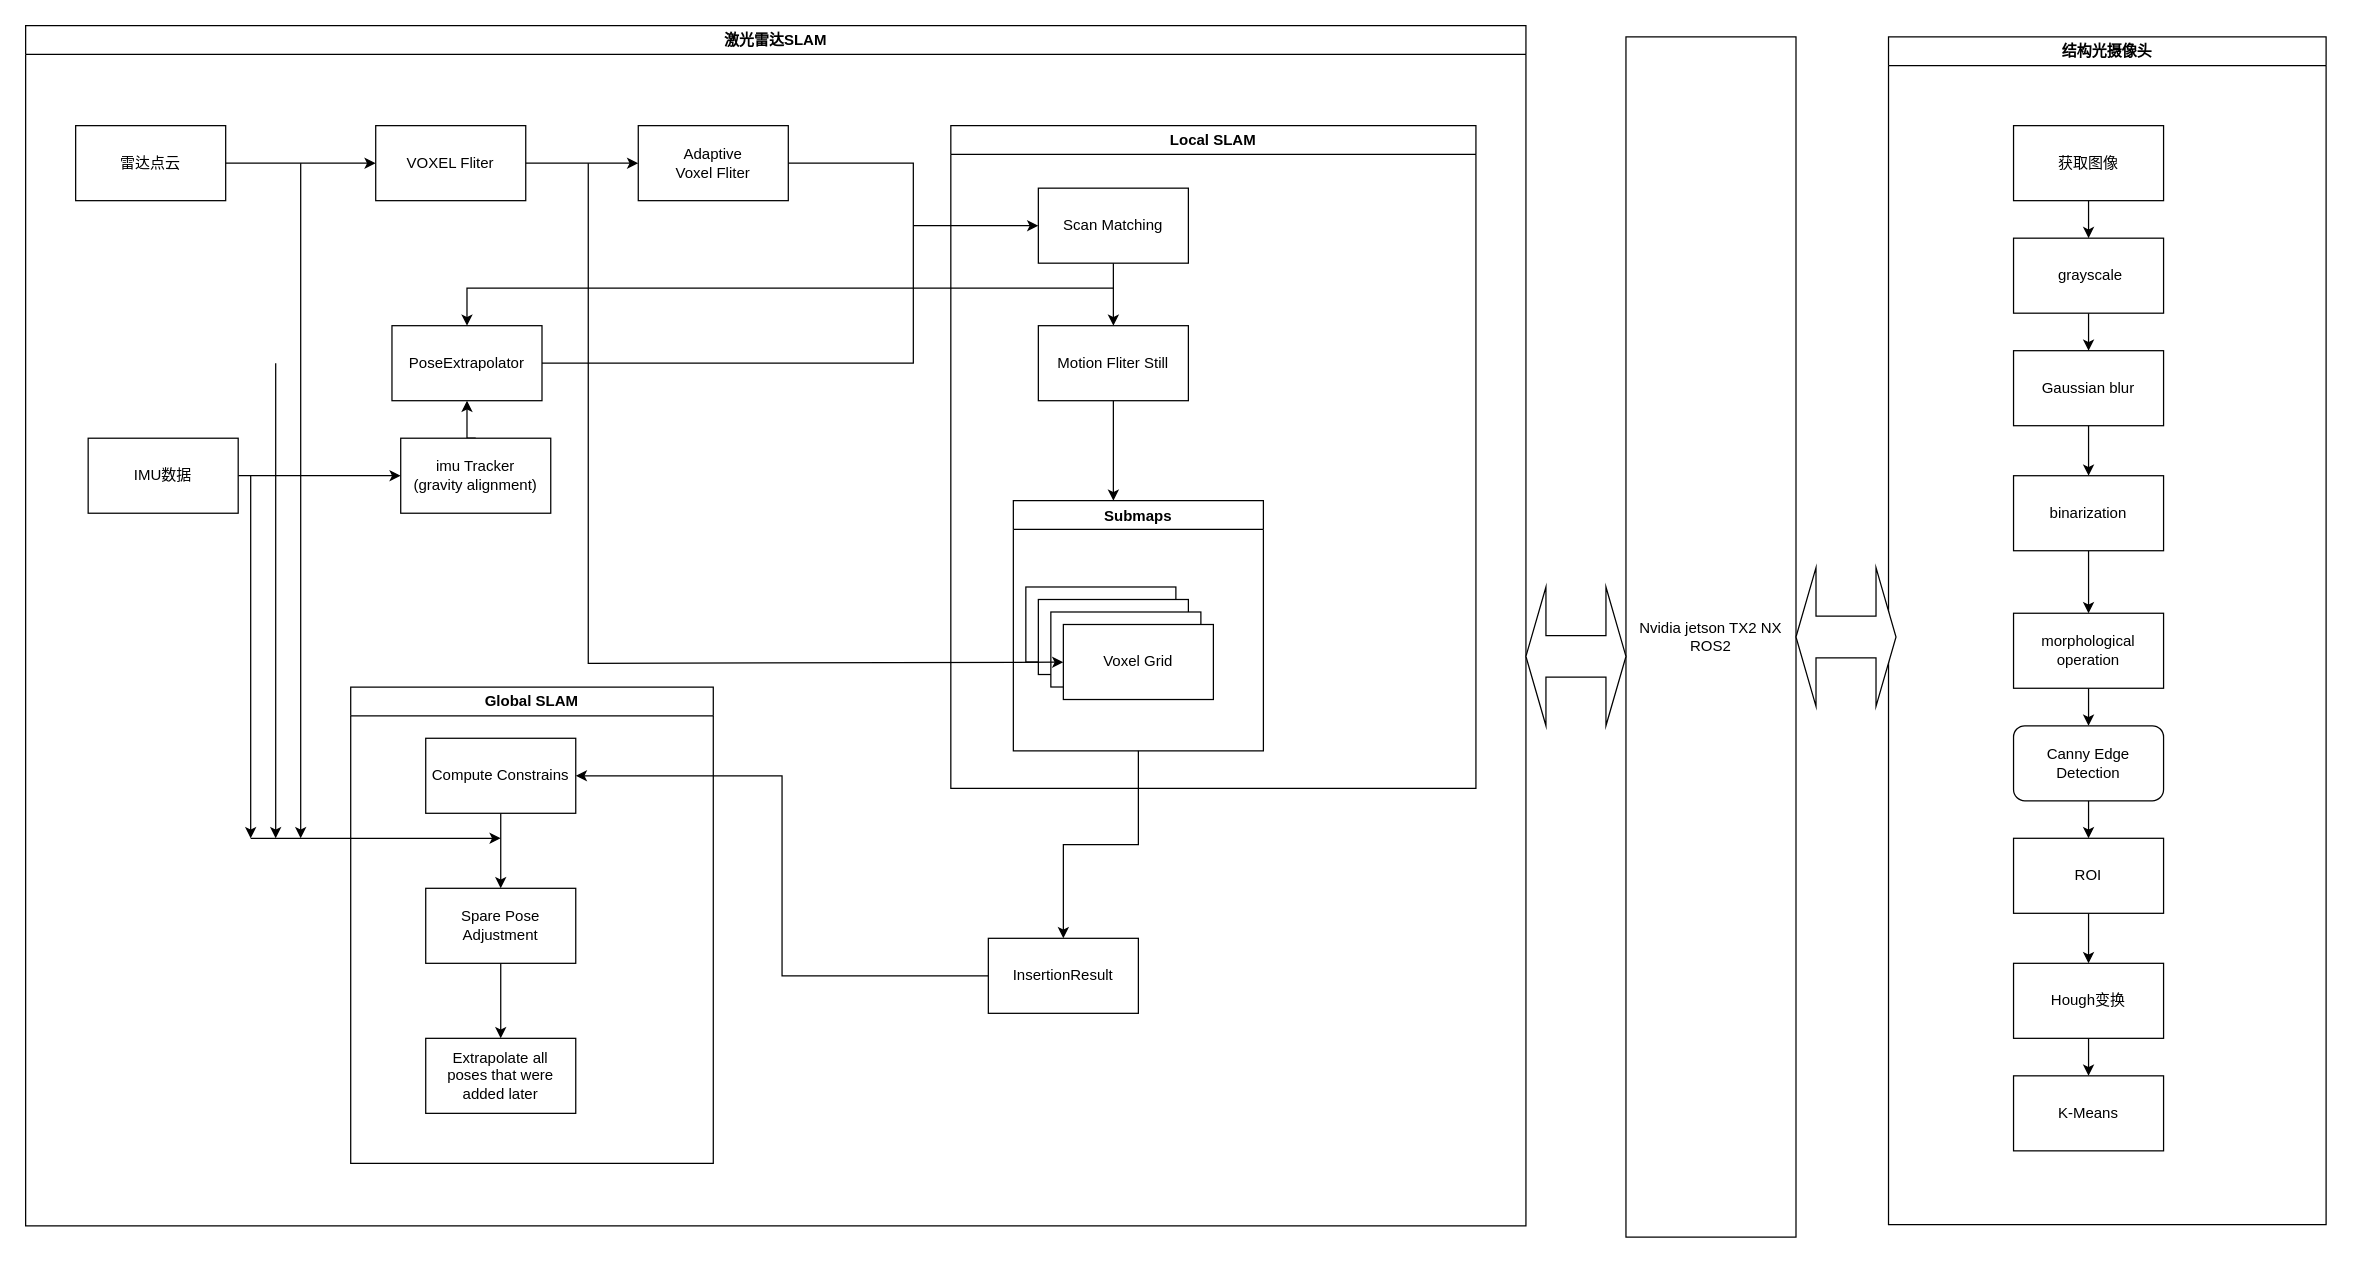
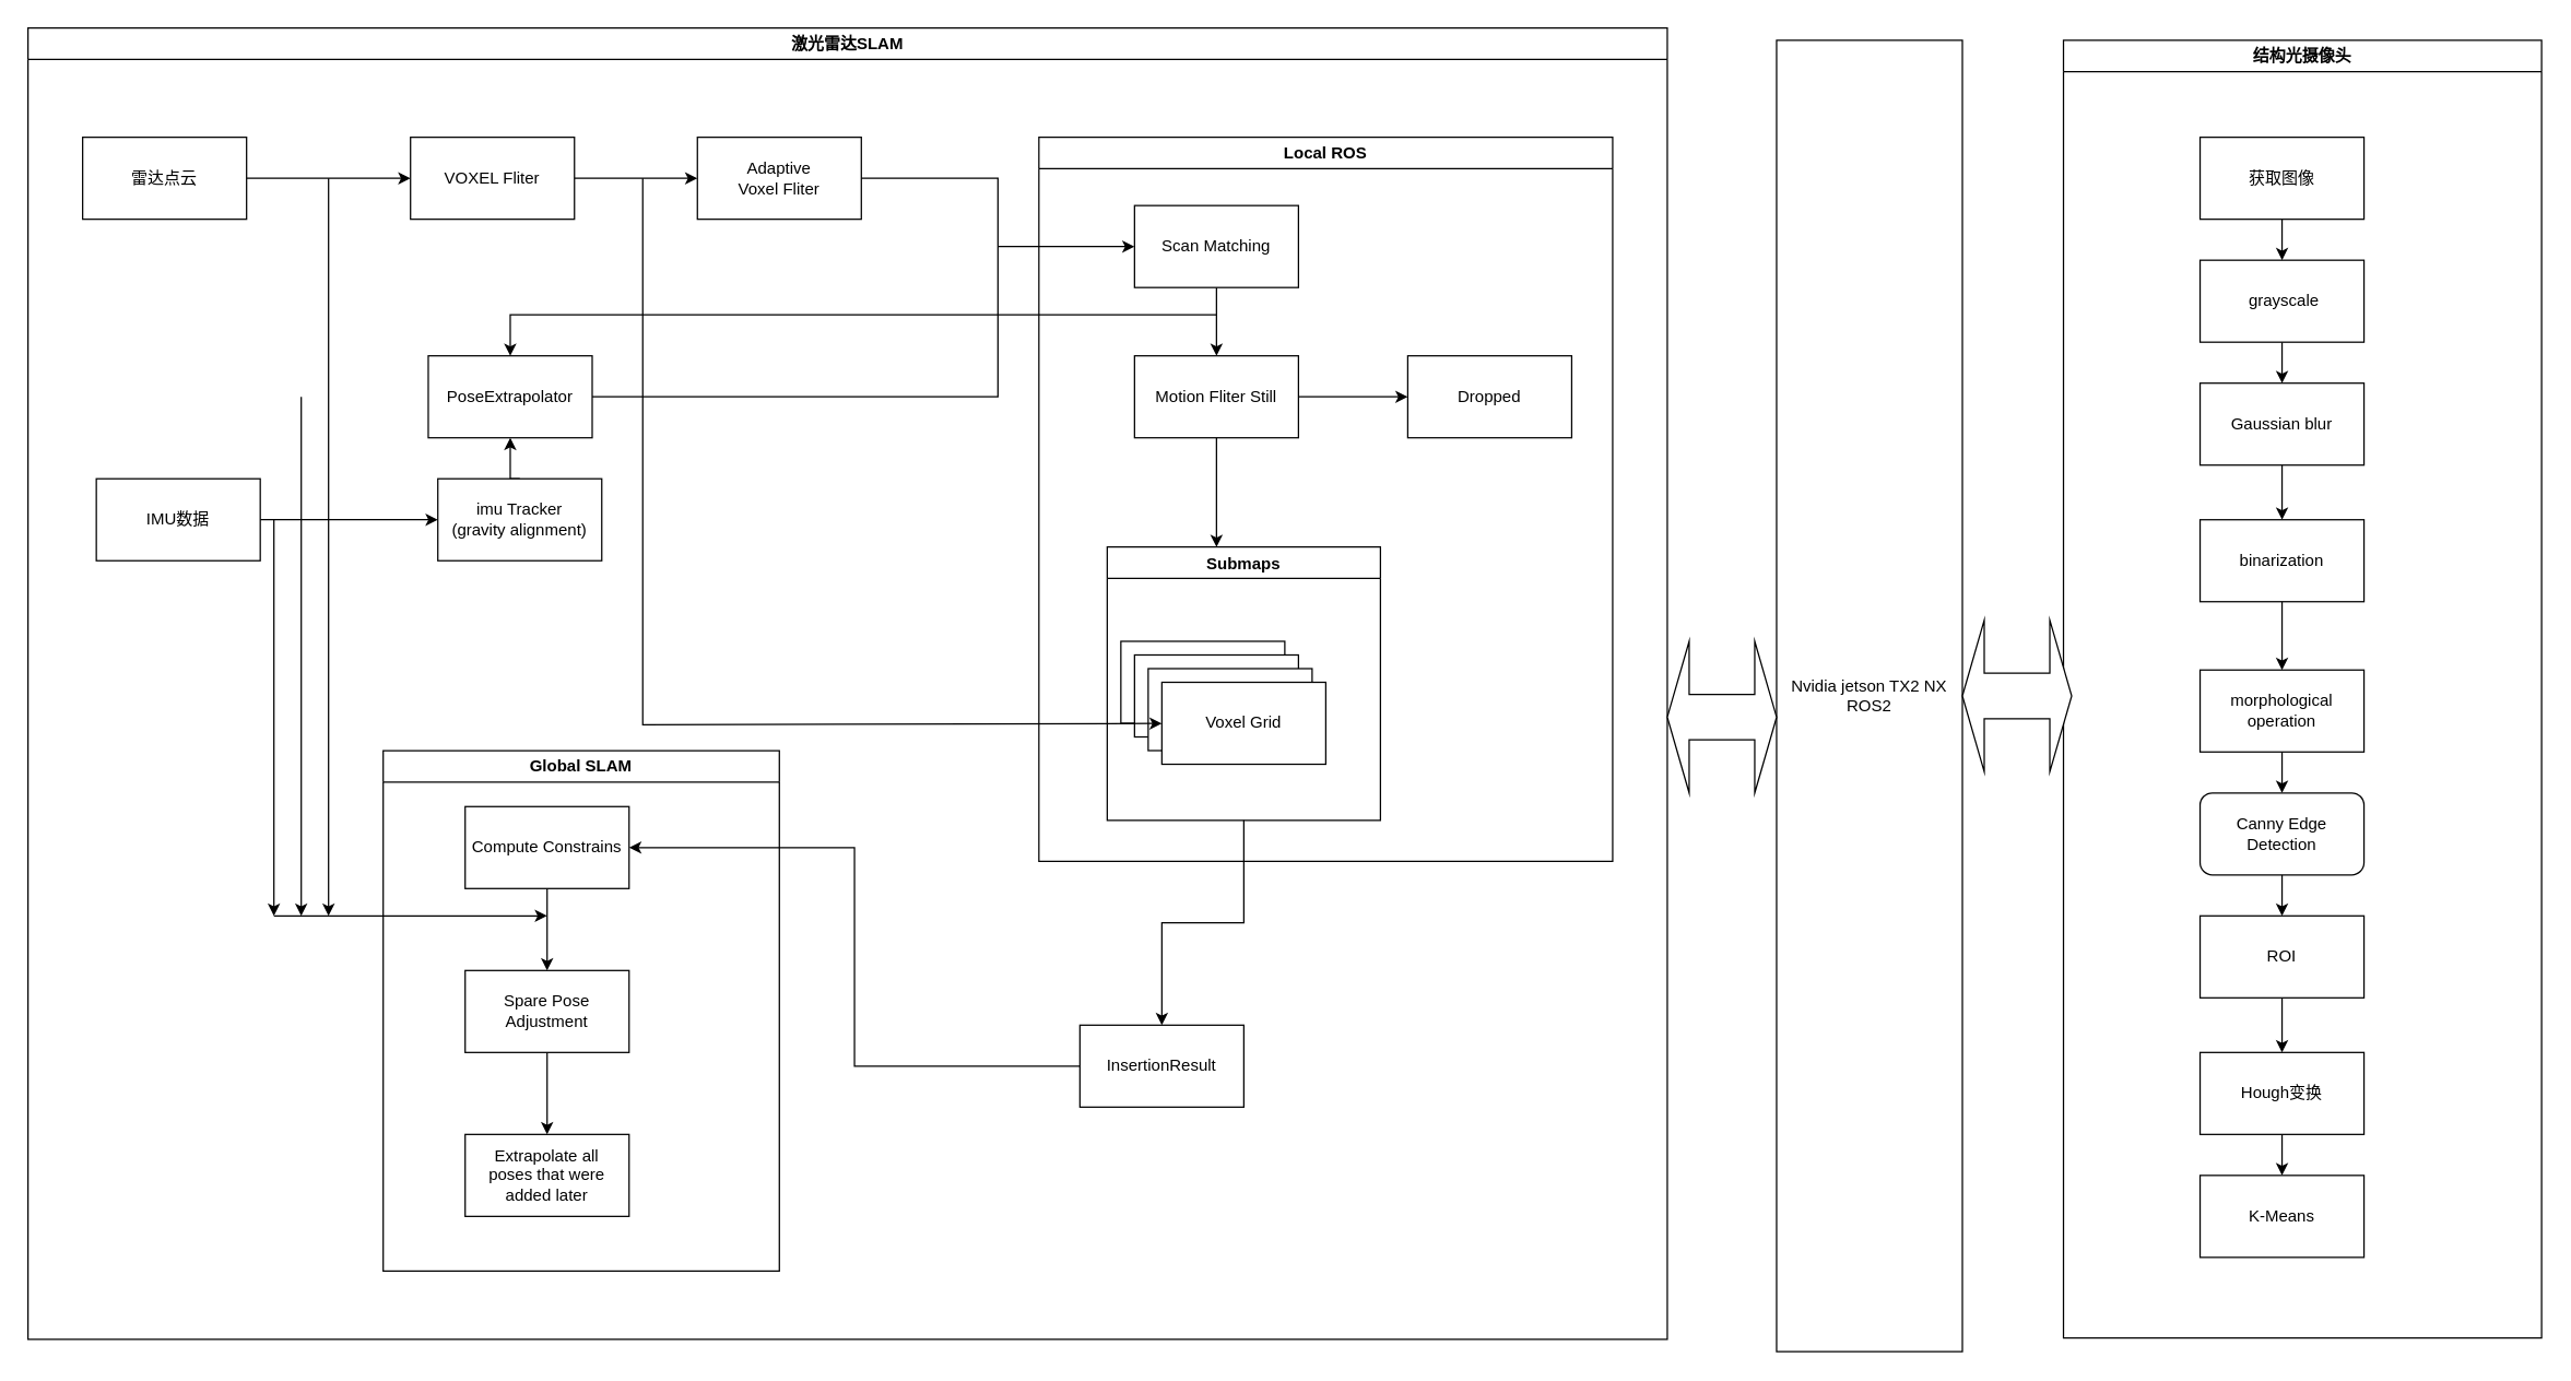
  <mxCell id="0" />
  <mxCell id="1" parent="0" />
  <mxCell id="2" value="Nvidia jetson TX2 NX&lt;div&gt;&lt;div&gt;ROS2&lt;/div&gt;&lt;/div&gt;" style="rounded=0;whiteSpace=wrap;html=1;" vertex="1" parent="1"><mxGeometry x="1300" y="29" width="136" height="960" as="geometry" /></mxCell>
  <mxCell id="3" value="激光雷达SLAM" style="swimlane;whiteSpace=wrap;html=1;" vertex="1" parent="1"><mxGeometry x="20" y="20" width="1200" height="960" as="geometry" /></mxCell>
  <mxCell id="4" value="结构光摄像头" style="swimlane;whiteSpace=wrap;html=1;" vertex="1" parent="1"><mxGeometry x="1510" y="29" width="350" height="950" as="geometry" /></mxCell>
  <mxCell id="5" value="" style="edgeStyle=orthogonalEdgeStyle;rounded=0;orthogonalLoop=1;jettySize=auto;html=1;" edge="1" parent="4" source="6" target="8"><mxGeometry relative="1" as="geometry" /></mxCell>
  <mxCell id="6" value="获取图像" style="rounded=0;whiteSpace=wrap;html=1;" vertex="1" parent="4"><mxGeometry x="100" y="71" width="120" height="60" as="geometry" /></mxCell>
  <mxCell id="7" value="" style="edgeStyle=orthogonalEdgeStyle;rounded=0;orthogonalLoop=1;jettySize=auto;html=1;" edge="1" parent="4" source="8" target="10"><mxGeometry relative="1" as="geometry" /></mxCell>
  <mxCell id="8" value="&amp;nbsp;grayscale" style="whiteSpace=wrap;html=1;rounded=0;" vertex="1" parent="4"><mxGeometry x="100" y="161" width="120" height="60" as="geometry" /></mxCell>
  <mxCell id="9" value="" style="edgeStyle=orthogonalEdgeStyle;rounded=0;orthogonalLoop=1;jettySize=auto;html=1;" edge="1" parent="4" source="10" target="12"><mxGeometry relative="1" as="geometry" /></mxCell>
  <mxCell id="10" value="Gaussian blur" style="whiteSpace=wrap;html=1;rounded=0;" vertex="1" parent="4"><mxGeometry x="100" y="251" width="120" height="60" as="geometry" /></mxCell>
  <mxCell id="11" value="" style="edgeStyle=orthogonalEdgeStyle;rounded=0;orthogonalLoop=1;jettySize=auto;html=1;" edge="1" parent="4" source="12" target="14"><mxGeometry relative="1" as="geometry" /></mxCell>
  <mxCell id="12" value="binarization" style="whiteSpace=wrap;html=1;rounded=0;" vertex="1" parent="4"><mxGeometry x="100" y="351" width="120" height="60" as="geometry" /></mxCell>
  <mxCell id="13" value="" style="edgeStyle=orthogonalEdgeStyle;rounded=0;orthogonalLoop=1;jettySize=auto;html=1;" edge="1" parent="4" source="14" target="16"><mxGeometry relative="1" as="geometry" /></mxCell>
  <mxCell id="14" value="morphological operation" style="whiteSpace=wrap;html=1;rounded=0;" vertex="1" parent="4"><mxGeometry x="100" y="461" width="120" height="60" as="geometry" /></mxCell>
  <mxCell id="15" value="" style="edgeStyle=orthogonalEdgeStyle;rounded=0;orthogonalLoop=1;jettySize=auto;html=1;" edge="1" parent="4" source="16" target="18"><mxGeometry relative="1" as="geometry" /></mxCell>
  <mxCell id="16" value="Canny Edge Detection" style="whiteSpace=wrap;html=1;rounded=1;" vertex="1" parent="4"><mxGeometry x="100" y="551" width="120" height="60" as="geometry" /></mxCell>
  <mxCell id="17" style="edgeStyle=orthogonalEdgeStyle;rounded=0;orthogonalLoop=1;jettySize=auto;html=1;entryX=0.5;entryY=0;entryDx=0;entryDy=0;" edge="1" parent="4" source="18" target="21"><mxGeometry relative="1" as="geometry" /></mxCell>
  <mxCell id="18" value="ROI" style="whiteSpace=wrap;html=1;rounded=0;" vertex="1" parent="4"><mxGeometry x="100" y="641" width="120" height="60" as="geometry" /></mxCell>
  <mxCell id="19" value="K-Means" style="whiteSpace=wrap;html=1;rounded=0;" vertex="1" parent="4"><mxGeometry x="100" y="831" width="120" height="60" as="geometry" /></mxCell>
  <mxCell id="20" style="edgeStyle=orthogonalEdgeStyle;rounded=0;orthogonalLoop=1;jettySize=auto;html=1;entryX=0.5;entryY=0;entryDx=0;entryDy=0;" edge="1" parent="4" source="21" target="19"><mxGeometry relative="1" as="geometry" /></mxCell>
  <mxCell id="21" value="Hough变换" style="whiteSpace=wrap;html=1;rounded=0;" vertex="1" parent="4"><mxGeometry x="100" y="741" width="120" height="60" as="geometry" /></mxCell>
  <mxCell id="22" style="edgeStyle=orthogonalEdgeStyle;rounded=0;orthogonalLoop=1;jettySize=auto;html=1;" edge="1" parent="1" source="23" target="27"><mxGeometry relative="1" as="geometry"><mxPoint x="320" y="130" as="targetPoint" /></mxGeometry></mxCell>
  <mxCell id="23" value="雷达点云" style="rounded=0;whiteSpace=wrap;html=1;" vertex="1" parent="1"><mxGeometry x="60" y="100" width="120" height="60" as="geometry" /></mxCell>
  <mxCell id="24" style="edgeStyle=orthogonalEdgeStyle;rounded=0;orthogonalLoop=1;jettySize=auto;html=1;" edge="1" parent="1" source="25" target="30"><mxGeometry relative="1" as="geometry"><mxPoint x="300" y="310" as="targetPoint" /></mxGeometry></mxCell>
  <mxCell id="25" value="IMU数据" style="rounded=0;whiteSpace=wrap;html=1;" vertex="1" parent="1"><mxGeometry x="70" y="350" width="120" height="60" as="geometry" /></mxCell>
  <mxCell id="26" style="edgeStyle=orthogonalEdgeStyle;rounded=0;orthogonalLoop=1;jettySize=auto;html=1;" edge="1" parent="1" source="27" target="28"><mxGeometry relative="1" as="geometry"><mxPoint x="490" y="130" as="targetPoint" /></mxGeometry></mxCell>
  <mxCell id="27" value="VOXEL Fliter" style="rounded=0;whiteSpace=wrap;html=1;" vertex="1" parent="1"><mxGeometry x="300" y="100" width="120" height="60" as="geometry" /></mxCell>
  <mxCell id="28" value="Adaptive&lt;div&gt;Voxel Fliter&lt;/div&gt;" style="rounded=0;whiteSpace=wrap;html=1;" vertex="1" parent="1"><mxGeometry x="510" y="100" width="120" height="60" as="geometry" /></mxCell>
  <mxCell id="29" style="edgeStyle=orthogonalEdgeStyle;rounded=0;orthogonalLoop=1;jettySize=auto;html=1;exitX=0.5;exitY=0;exitDx=0;exitDy=0;entryX=0.5;entryY=1;entryDx=0;entryDy=0;" edge="1" parent="1" source="30" target="31"><mxGeometry relative="1" as="geometry" /></mxCell>
  <mxCell id="30" value="imu Tracker&lt;div&gt;(gravity alignment)&lt;/div&gt;" style="rounded=0;whiteSpace=wrap;html=1;" vertex="1" parent="1"><mxGeometry x="320" y="350" width="120" height="60" as="geometry" /></mxCell>
  <mxCell id="31" value="PoseExtrapolator" style="rounded=0;whiteSpace=wrap;html=1;" vertex="1" parent="1"><mxGeometry x="313" y="260" width="120" height="60" as="geometry" /></mxCell>
  <mxCell id="32" value="" style="endArrow=none;html=1;rounded=0;exitX=1;exitY=0.5;exitDx=0;exitDy=0;entryX=1;entryY=0.5;entryDx=0;entryDy=0;" edge="1" parent="1" source="31" target="28"><mxGeometry width="50" height="50" relative="1" as="geometry"><mxPoint x="580" y="240" as="sourcePoint" /><mxPoint x="730" y="140" as="targetPoint" /><Array as="points"><mxPoint x="730" y="290" /><mxPoint x="730" y="130" /></Array></mxGeometry></mxCell>
  <mxCell id="33" value="" style="endArrow=classic;html=1;rounded=0;" edge="1" parent="1"><mxGeometry width="50" height="50" relative="1" as="geometry"><mxPoint x="730" y="180" as="sourcePoint" /><mxPoint x="830" y="180" as="targetPoint" /></mxGeometry></mxCell>
  <mxCell id="34" style="edgeStyle=orthogonalEdgeStyle;rounded=0;orthogonalLoop=1;jettySize=auto;html=1;" edge="1" parent="1" source="35" target="38"><mxGeometry relative="1" as="geometry"><mxPoint x="890" y="260" as="targetPoint" /></mxGeometry></mxCell>
  <mxCell id="35" value="Scan Matching" style="rounded=0;whiteSpace=wrap;html=1;" vertex="1" parent="1"><mxGeometry x="830" y="150" width="120" height="60" as="geometry" /></mxCell>
+ <mxCell id="36" value="" style="edgeStyle=orthogonalEdgeStyle;rounded=0;orthogonalLoop=1;jettySize=auto;html=1;" edge="1" parent="1" source="38" target="39"><mxGeometry relative="1" as="geometry" /></mxCell>
  <mxCell id="37" value="" style="edgeStyle=orthogonalEdgeStyle;rounded=0;orthogonalLoop=1;jettySize=auto;html=1;" edge="1" parent="1" source="38"><mxGeometry relative="1" as="geometry"><mxPoint x="890" y="400" as="targetPoint" /></mxGeometry></mxCell>
  <mxCell id="38" value="Motion Fliter Still" style="rounded=0;whiteSpace=wrap;html=1;" vertex="1" parent="1"><mxGeometry x="830" y="260" width="120" height="60" as="geometry" /></mxCell>
+ <mxCell id="39" value="Dropped" style="rounded=0;whiteSpace=wrap;html=1;" vertex="1" parent="1"><mxGeometry x="1030" y="260" width="120" height="60" as="geometry" /></mxCell>
  <mxCell id="40" style="edgeStyle=orthogonalEdgeStyle;rounded=0;orthogonalLoop=1;jettySize=auto;html=1;entryX=0.5;entryY=0;entryDx=0;entryDy=0;" edge="1" parent="1" source="41" target="57"><mxGeometry relative="1" as="geometry" /></mxCell>
  <mxCell id="41" value="Submaps" style="swimlane;" vertex="1" parent="1"><mxGeometry x="810" y="400" width="200" height="200" as="geometry" /></mxCell>
  <mxCell id="42" value="Voxel Grid" style="rounded=0;whiteSpace=wrap;html=1;" vertex="1" parent="41"><mxGeometry x="10" y="69" width="120" height="60" as="geometry" /></mxCell>
  <mxCell id="43" value="Voxel Grid" style="rounded=0;whiteSpace=wrap;html=1;" vertex="1" parent="1"><mxGeometry x="830" y="479" width="120" height="60" as="geometry" /></mxCell>
  <mxCell id="44" value="Voxel Grid" style="rounded=0;whiteSpace=wrap;html=1;" vertex="1" parent="1"><mxGeometry x="840" y="489" width="120" height="60" as="geometry" /></mxCell>
  <mxCell id="45" value="Voxel Grid" style="rounded=0;whiteSpace=wrap;html=1;" vertex="1" parent="1"><mxGeometry x="850" y="499" width="120" height="60" as="geometry" /></mxCell>
  <mxCell id="46" value="" style="endArrow=classic;html=1;rounded=0;" edge="1" parent="1" target="45"><mxGeometry width="50" height="50" relative="1" as="geometry"><mxPoint x="470" y="130" as="sourcePoint" /><mxPoint x="560" y="440" as="targetPoint" /><Array as="points"><mxPoint x="470" y="530" /></Array></mxGeometry></mxCell>
  <mxCell id="47" value="" style="endArrow=classic;html=1;rounded=0;entryX=0.5;entryY=0;entryDx=0;entryDy=0;" edge="1" parent="1" target="31"><mxGeometry width="50" height="50" relative="1" as="geometry"><mxPoint x="890" y="230" as="sourcePoint" /><mxPoint x="760" y="320" as="targetPoint" /><Array as="points"><mxPoint x="373" y="230" /></Array></mxGeometry></mxCell>
  <mxCell id="48" value="Global SLAM" style="swimlane;whiteSpace=wrap;html=1;" vertex="1" parent="1"><mxGeometry x="280" y="549" width="290" height="381" as="geometry" /></mxCell>
  <mxCell id="49" style="edgeStyle=orthogonalEdgeStyle;rounded=0;orthogonalLoop=1;jettySize=auto;html=1;entryX=0.5;entryY=0;entryDx=0;entryDy=0;" edge="1" parent="48" source="50" target="52"><mxGeometry relative="1" as="geometry" /></mxCell>
  <mxCell id="50" value="Compute Constrains" style="rounded=0;whiteSpace=wrap;html=1;" vertex="1" parent="48"><mxGeometry x="60" y="41" width="120" height="60" as="geometry" /></mxCell>
  <mxCell id="51" style="edgeStyle=orthogonalEdgeStyle;rounded=0;orthogonalLoop=1;jettySize=auto;html=1;entryX=0.5;entryY=0;entryDx=0;entryDy=0;" edge="1" parent="48" source="52" target="53"><mxGeometry relative="1" as="geometry" /></mxCell>
  <mxCell id="52" value="Spare Pose&lt;div&gt;Adjustment&lt;/div&gt;" style="rounded=0;whiteSpace=wrap;html=1;" vertex="1" parent="48"><mxGeometry x="60" y="161" width="120" height="60" as="geometry" /></mxCell>
  <mxCell id="53" value="Extrapolate all&lt;div&gt;poses that were added later&lt;/div&gt;" style="rounded=0;whiteSpace=wrap;html=1;" vertex="1" parent="48"><mxGeometry x="60" y="281" width="120" height="60" as="geometry" /></mxCell>
  <mxCell id="54" value="" style="endArrow=classic;html=1;rounded=0;" edge="1" parent="48"><mxGeometry width="50" height="50" relative="1" as="geometry"><mxPoint x="-80" y="121" as="sourcePoint" /><mxPoint x="120" y="121" as="targetPoint" /></mxGeometry></mxCell>
- <mxCell id="55" value="Local SLAM" style="swimlane;whiteSpace=wrap;html=1;" vertex="1" parent="1"><mxGeometry x="760" y="100" width="420" height="530" as="geometry" /></mxCell>
+ <mxCell id="55" value="Local ROS" style="swimlane;whiteSpace=wrap;html=1;" vertex="1" parent="1"><mxGeometry x="760" y="100" width="420" height="530" as="geometry" /></mxCell>
  <mxCell id="56" style="edgeStyle=orthogonalEdgeStyle;rounded=0;orthogonalLoop=1;jettySize=auto;html=1;entryX=1;entryY=0.5;entryDx=0;entryDy=0;" edge="1" parent="1" source="57" target="50"><mxGeometry relative="1" as="geometry" /></mxCell>
  <mxCell id="57" value="InsertionResult" style="rounded=0;whiteSpace=wrap;html=1;" vertex="1" parent="1"><mxGeometry x="790" y="750" width="120" height="60" as="geometry" /></mxCell>
  <mxCell id="58" value="" style="endArrow=classic;html=1;rounded=0;" edge="1" parent="1"><mxGeometry width="50" height="50" relative="1" as="geometry"><mxPoint x="240" y="130" as="sourcePoint" /><mxPoint x="240" y="670" as="targetPoint" /></mxGeometry></mxCell>
  <mxCell id="59" value="" style="endArrow=classic;html=1;rounded=0;" edge="1" parent="1"><mxGeometry width="50" height="50" relative="1" as="geometry"><mxPoint x="220" y="290" as="sourcePoint" /><mxPoint x="220" y="670" as="targetPoint" /></mxGeometry></mxCell>
  <mxCell id="60" value="" style="endArrow=classic;html=1;rounded=0;" edge="1" parent="1"><mxGeometry width="50" height="50" relative="1" as="geometry"><mxPoint x="200" y="380" as="sourcePoint" /><mxPoint x="200" y="670" as="targetPoint" /></mxGeometry></mxCell>
  <mxCell id="61" value="" style="shape=doubleArrow;whiteSpace=wrap;html=1;" vertex="1" parent="1"><mxGeometry x="1220" y="469" width="80" height="111" as="geometry" /></mxCell>
  <mxCell id="62" value="" style="shape=doubleArrow;whiteSpace=wrap;html=1;" vertex="1" parent="1"><mxGeometry x="1436" y="453.5" width="80" height="111" as="geometry" /></mxCell>
